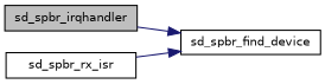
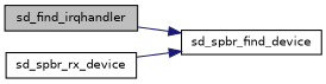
  digraph {
    rankdir=LR
    node [color=black fillcolor=white fontname=Helvetica fontsize=10 shape=record style=filled]
    edge [color=midnightblue fontname=Helvetica fontsize=10 labelfontname=Helvetica labelfontsize=10 style=solid]
-   n1 [fillcolor=grey75 fontcolor=black height=0.2 label=sd_spbr_irqhandler width=0.4]
+   n1 [fillcolor=grey75 fontcolor=black height=0.2 label=sd_find_irqhandler width=0.4]
    n2 [height=0.2 label=sd_spbr_find_device width=0.4]
-   n3 [height=0.2 label=sd_spbr_rx_isr width=0.4]
+   n3 [height=0.2 label=sd_spbr_rx_device width=0.4]
    n1 -> n2
    n3 -> n2
  }
